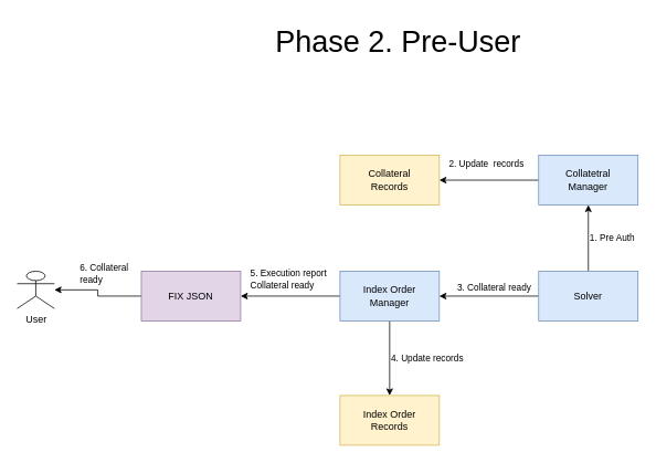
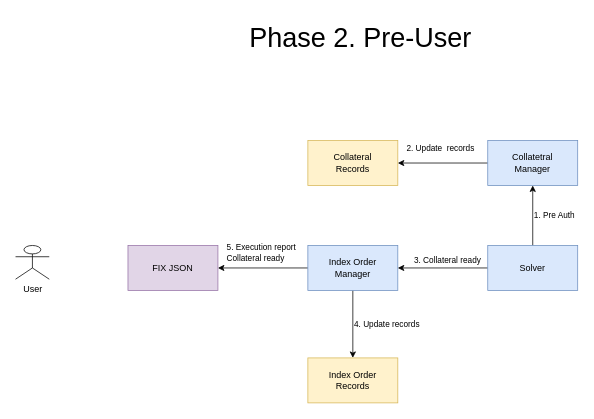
  <mxCell id="0" />
  <mxCell id="1" parent="0" />
  <mxCell id="2" value="4. Update records" style="edgeStyle=orthogonalEdgeStyle;rounded=0;orthogonalLoop=1;jettySize=auto;html=1;align=left;" parent="1" source="4" target="13" edge="1"><mxGeometry relative="1" as="geometry" /></mxCell>
  <mxCell id="3" value="5. Execution report&lt;div&gt;Collateral ready&lt;/div&gt;" style="edgeStyle=orthogonalEdgeStyle;rounded=0;orthogonalLoop=1;jettySize=auto;html=1;align=left;" parent="1" source="4" target="12" edge="1"><mxGeometry x="0.833" y="-20" relative="1" as="geometry"><mxPoint as="offset" /></mxGeometry></mxCell>
  <mxCell id="4" value="Index Order&lt;div&gt;Manager&lt;/div&gt;" style="rounded=0;whiteSpace=wrap;html=1;fillColor=#dae8fc;strokeColor=#6c8ebf;" parent="1" vertex="1"><mxGeometry x="410" y="327" width="120" height="60" as="geometry" /></mxCell>
  <mxCell id="5" value="User" style="shape=umlActor;verticalLabelPosition=bottom;verticalAlign=top;html=1;outlineConnect=0;" parent="1" vertex="1"><mxGeometry x="20" y="327" width="45" height="45" as="geometry" /></mxCell>
  <mxCell id="6" value="1. Pre Auth" style="edgeStyle=orthogonalEdgeStyle;rounded=0;orthogonalLoop=1;jettySize=auto;html=1;align=left;" parent="1" source="8" target="10" edge="1"><mxGeometry relative="1" as="geometry" /></mxCell>
  <mxCell id="7" value="3. Collateral ready" style="edgeStyle=orthogonalEdgeStyle;rounded=0;orthogonalLoop=1;jettySize=auto;html=1;align=left;" parent="1" source="8" target="4" edge="1"><mxGeometry x="0.667" y="-10" relative="1" as="geometry"><mxPoint as="offset" /></mxGeometry></mxCell>
  <mxCell id="8" value="Solver" style="rounded=0;whiteSpace=wrap;html=1;fillColor=#dae8fc;strokeColor=#6c8ebf;" parent="1" vertex="1"><mxGeometry x="650" y="327" width="120" height="60" as="geometry" /></mxCell>
  <mxCell id="9" value="2. Update&amp;nbsp; records" style="edgeStyle=orthogonalEdgeStyle;rounded=0;orthogonalLoop=1;jettySize=auto;html=1;align=left;" parent="1" source="10" target="14" edge="1"><mxGeometry x="0.833" y="-20" relative="1" as="geometry"><mxPoint as="offset" /></mxGeometry></mxCell>
  <mxCell id="10" value="Collatetral&lt;div&gt;Manager&lt;/div&gt;" style="rounded=0;whiteSpace=wrap;html=1;fillColor=#dae8fc;strokeColor=#6c8ebf;" parent="1" vertex="1"><mxGeometry x="650" y="187" width="120" height="60" as="geometry" /></mxCell>
- <mxCell id="11" value="6. Collateral&lt;div&gt;ready&lt;/div&gt;" style="edgeStyle=orthogonalEdgeStyle;rounded=0;orthogonalLoop=1;jettySize=auto;html=1;align=left;" parent="1" source="12" target="5" edge="1"><mxGeometry x="0.5" y="-20" relative="1" as="geometry"><mxPoint as="offset" /></mxGeometry></mxCell>
  <mxCell id="12" value="FIX JSON" style="rounded=0;whiteSpace=wrap;html=1;fillColor=#e1d5e7;strokeColor=#9673a6;" parent="1" vertex="1"><mxGeometry x="170" y="327" width="120" height="60" as="geometry" /></mxCell>
  <mxCell id="13" value="Index Order&lt;div&gt;Records&lt;/div&gt;" style="rounded=0;whiteSpace=wrap;html=1;fillColor=#fff2cc;strokeColor=#d6b656;" parent="1" vertex="1"><mxGeometry x="410" y="477" width="120" height="60" as="geometry" /></mxCell>
  <mxCell id="14" value="Collateral&lt;div&gt;Records&lt;/div&gt;" style="rounded=0;whiteSpace=wrap;html=1;fillColor=#fff2cc;strokeColor=#d6b656;" parent="1" vertex="1"><mxGeometry x="410" y="187" width="120" height="60" as="geometry" /></mxCell>
  <mxCell id="15" value="&lt;font style=&quot;font-size: 36px;&quot;&gt;Phase 2. Pre-User&lt;/font&gt;" style="text;html=1;align=center;verticalAlign=middle;resizable=0;points=[];autosize=1;strokeColor=none;fillColor=none;" parent="1" vertex="1"><mxGeometry x="320" y="20" width="320" height="60" as="geometry" /></mxCell>
